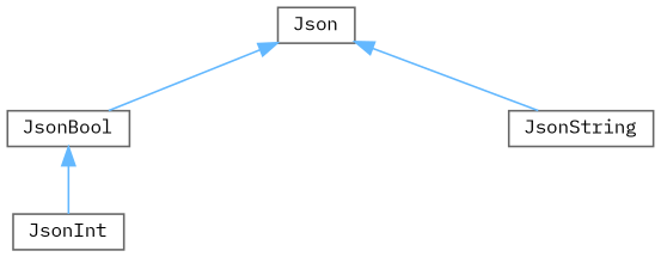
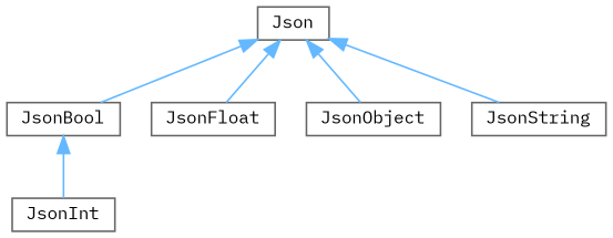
  digraph {
    fontname="IBM Plex Mono"
    rankdir=TB
    node [color=grey40 fillcolor=white fontname="IBM Plex Mono" fontsize=10 shape=box style=filled]
    edge [color=steelblue1 dir=back fontname="IBM Plex Mono" fontsize=10 labelfontname=Helvetica labelfontsize=10 style=solid]
    n1 [height=0.2 label=Json width=0.4]
    n2 [height=0.2 label=JsonBool width=0.4]
+   n3 [height=0.2 label=JsonFloat width=0.4]
+   n4 [height=0.2 label=JsonObject width=0.4]
    n5 [height=0.2 label=JsonString width=0.4]
    n6 [height=0.2 label=JsonInt width=0.4]
    n1 -> n2
+   n1 -> n3
+   n1 -> n4
    n1 -> n5
    n2 -> n6
  }
